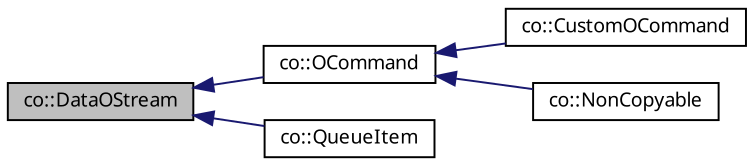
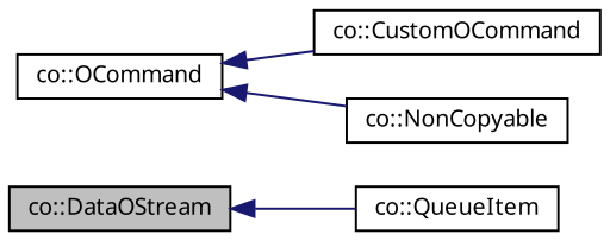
  digraph {
    rankdir=LR
    node [color=black fillcolor=white fontname=Sans fontsize=10 shape=record style=filled]
    edge [color=midnightblue dir=back fontname=Sans fontsize=10 labelfontname=Sans labelfontsize=10 style=solid]
    n1 [fillcolor=grey75 fontcolor=black height=0.2 label="co::DataOStream" width=0.4]
    n2 [height=0.2 label="co::OCommand" width=0.4]
    n3 [height=0.2 label="co::QueueItem" width=0.4]
    n4 [height=0.2 label="co::CustomOCommand" width=0.4]
    n5 [height=0.2 label="co::NonCopyable" width=0.4]
-   n1 -> n2
    n1 -> n3
    n2 -> n4
    n2 -> n5
  }
